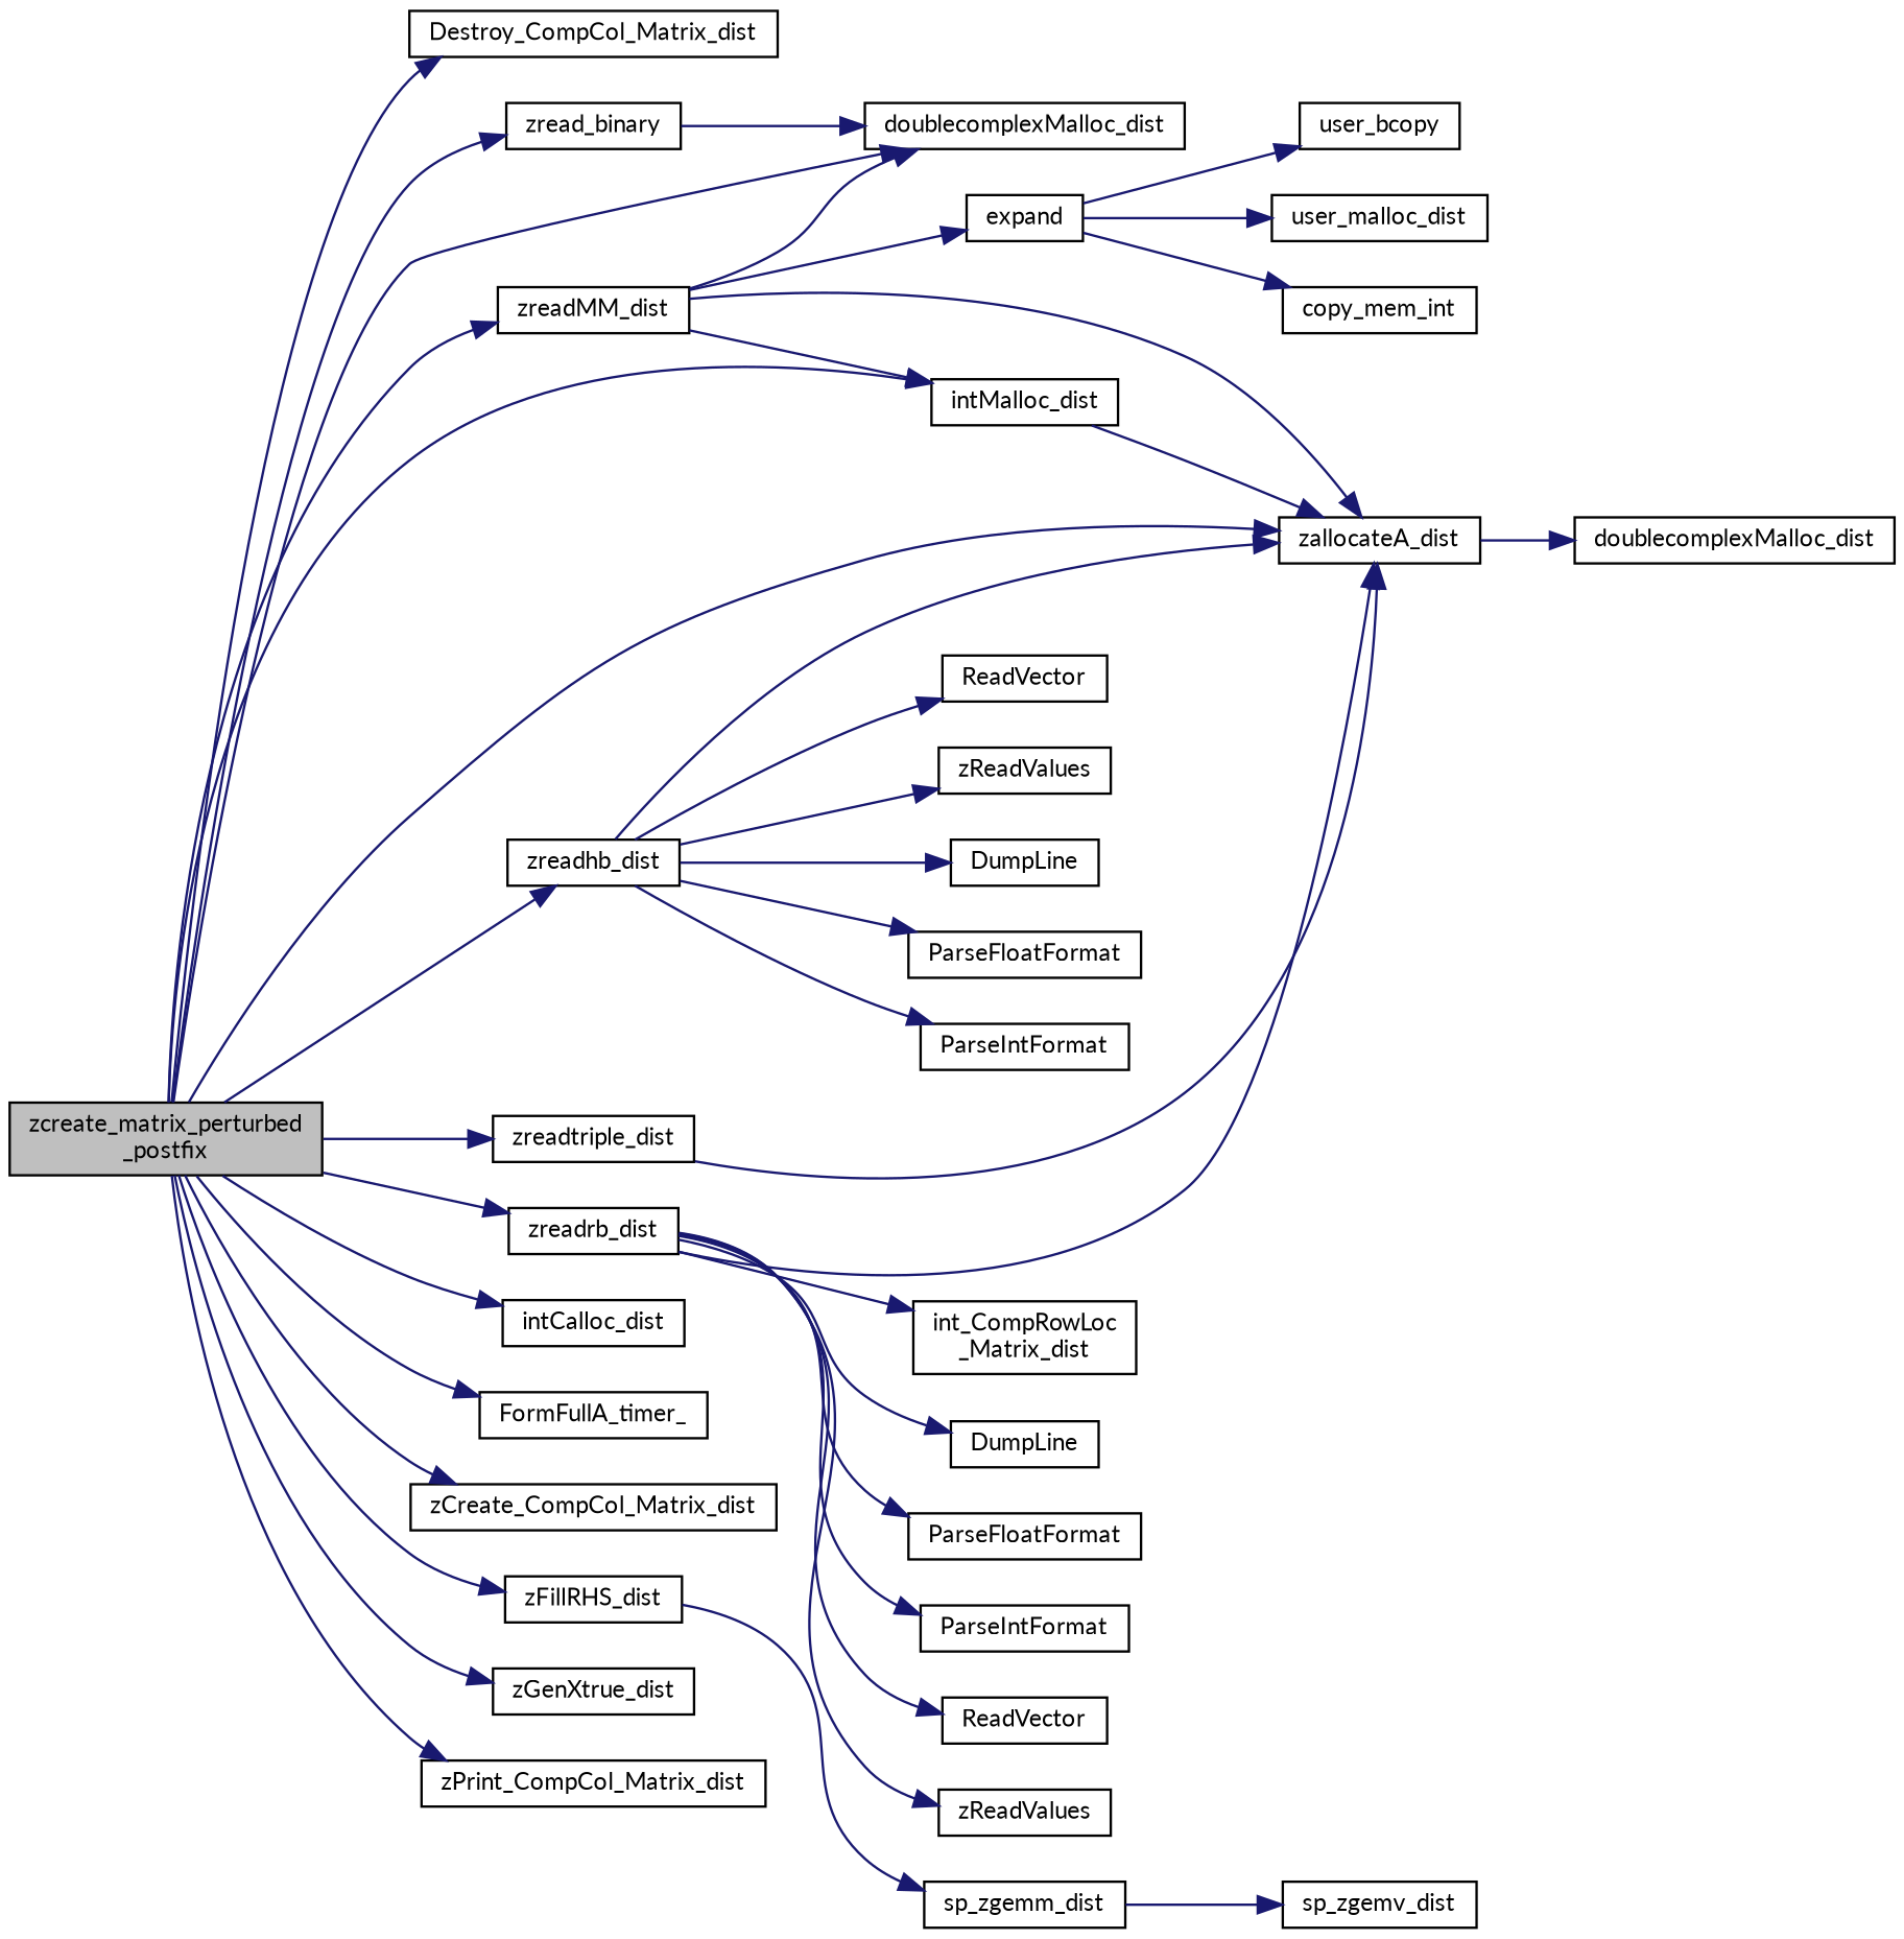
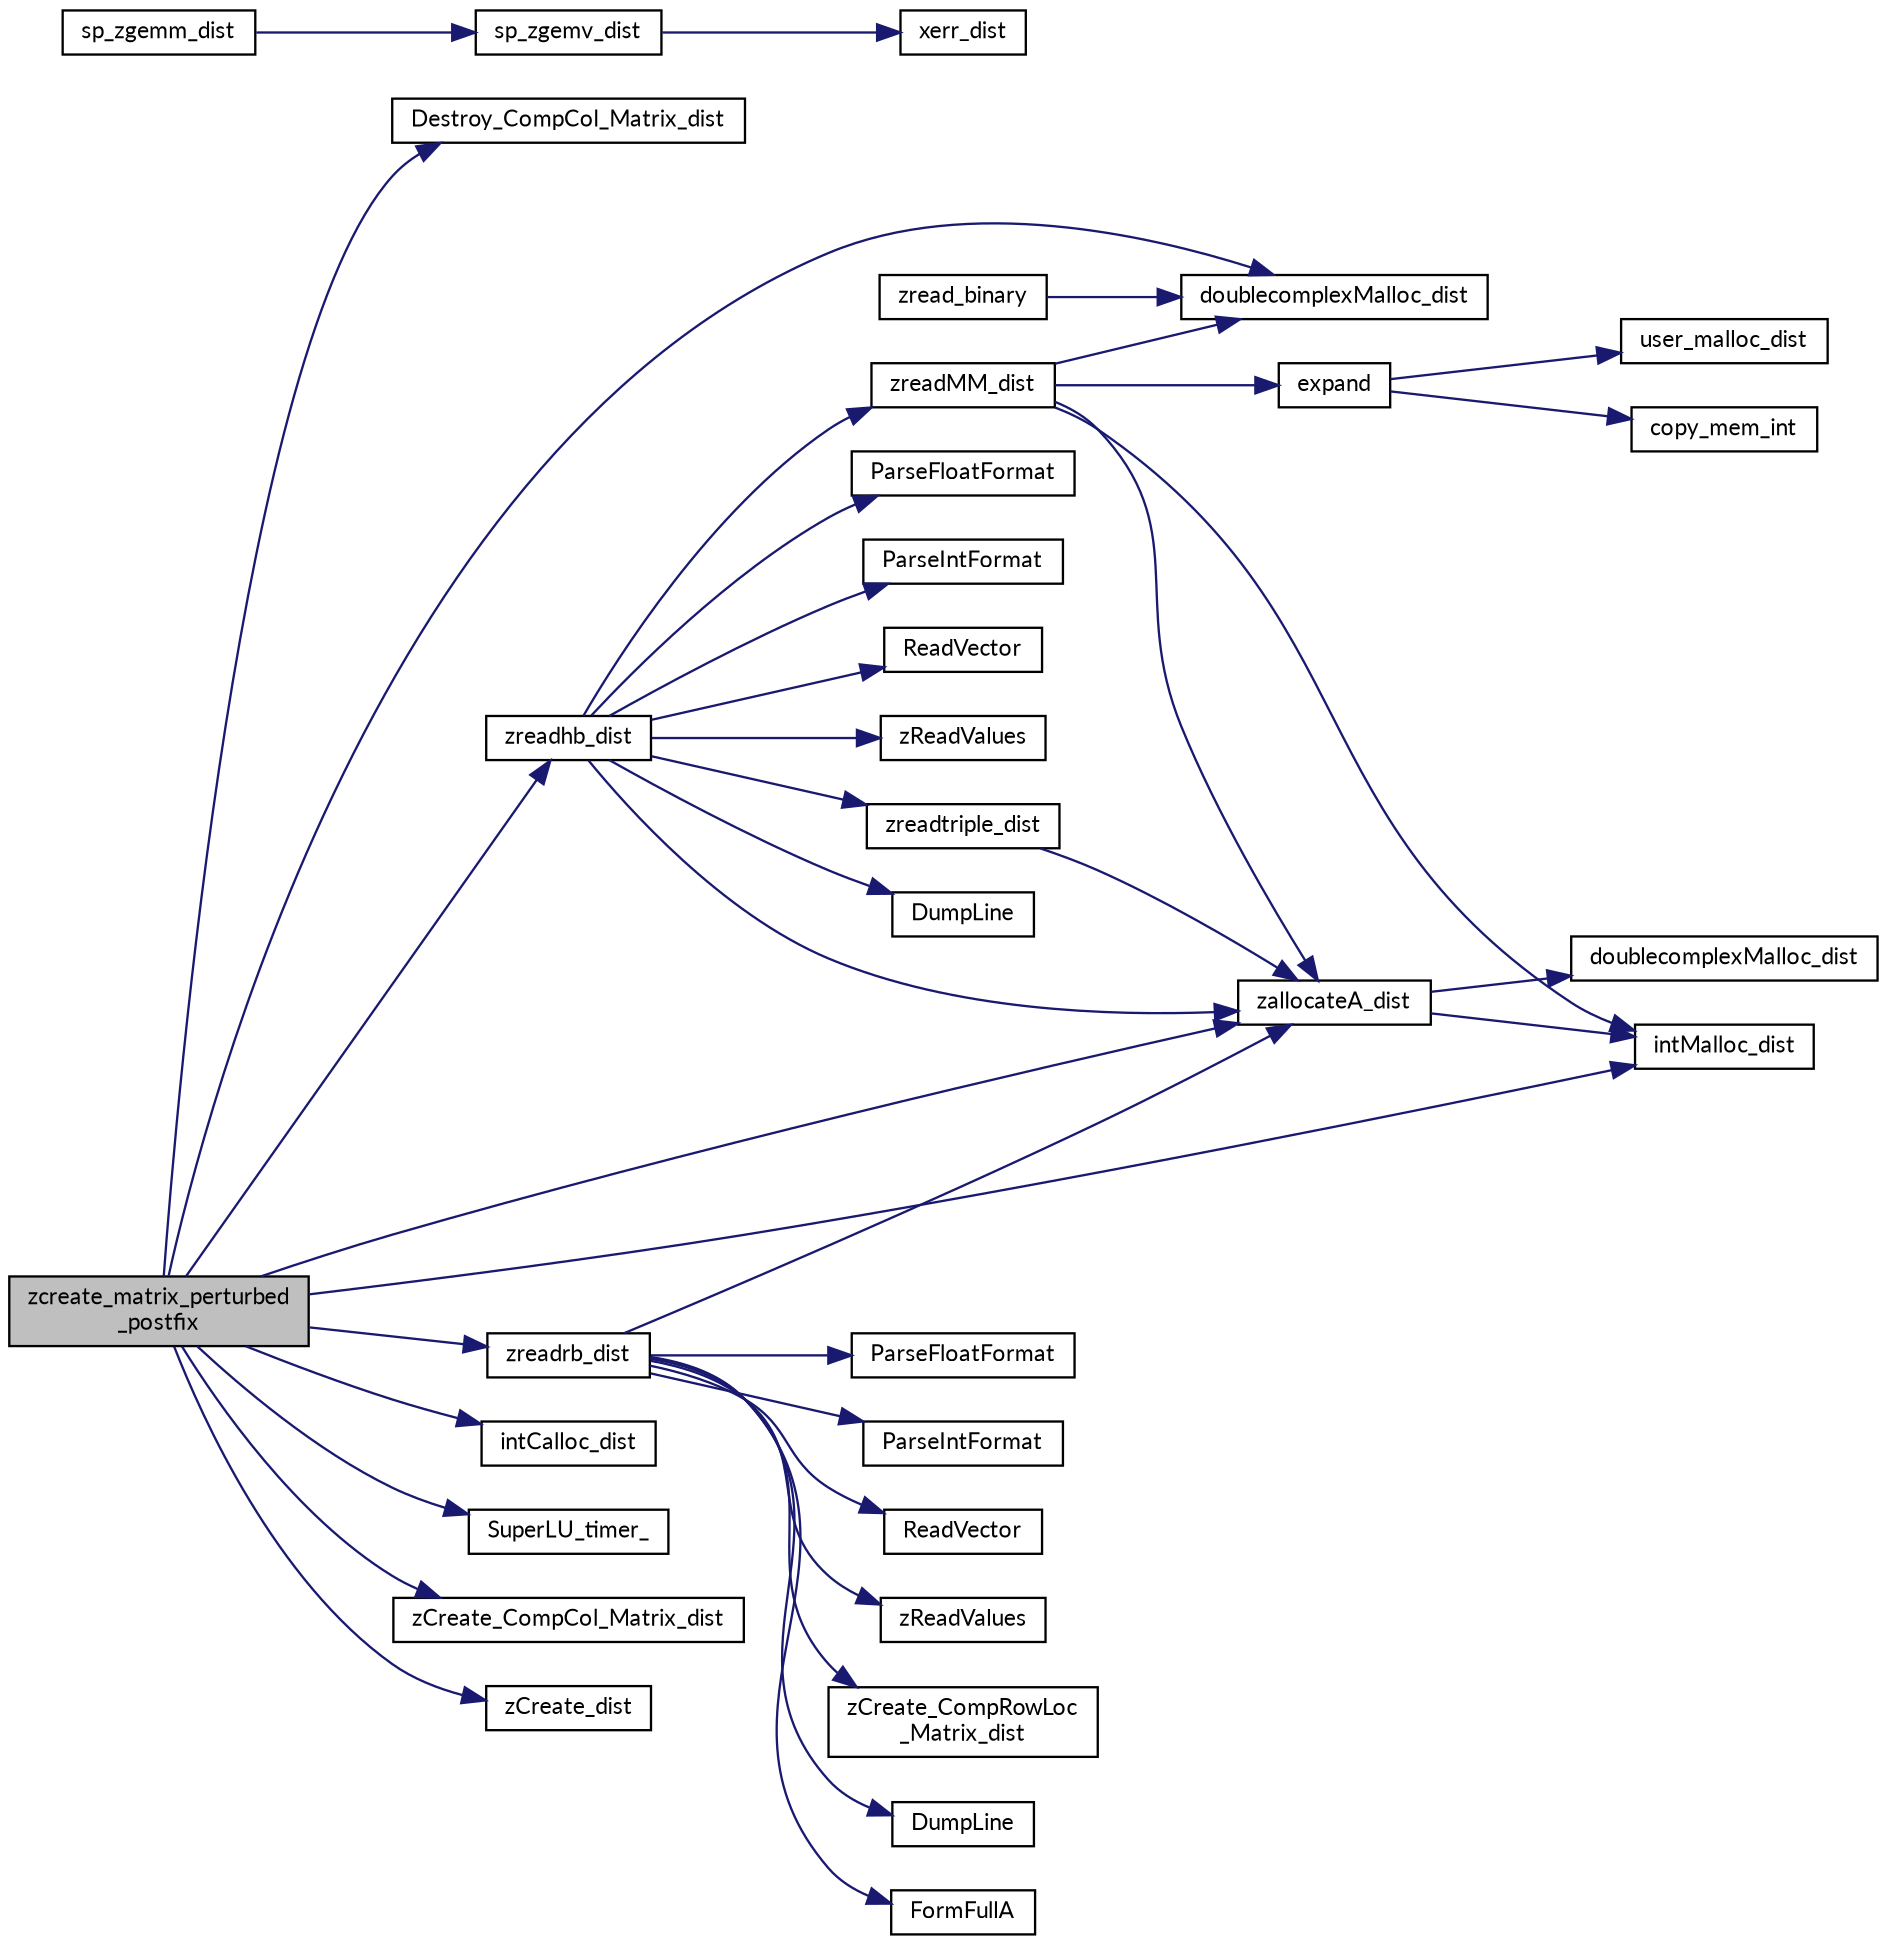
  digraph {
    fontname=Lato
    rankdir=LR
    node [color=black fillcolor=white fontname=Lato fontsize=10 shape=record style=filled]
    edge [color=midnightblue fontname=Lato fontsize=10 labelfontname=Helvetica labelfontsize=10 style=solid]
    n1 [fillcolor=grey75 fontcolor=black height=0.2 label="zcreate_matrix_perturbed\l_postfix" width=0.4]
    n2 [height=0.2 label=Destroy_CompCol_Matrix_dist width=0.4]
    n3 [height=0.2 label=doublecomplexMalloc_dist width=0.4]
    n4 [height=0.2 label=intCalloc_dist width=0.4]
    n5 [height=0.2 label=intMalloc_dist width=0.4]
-   n6 [height=0.2 label=FormFullA_timer_ width=0.4]
+   n6 [height=0.2 label=SuperLU_timer_ width=0.4]
    n7 [height=0.2 label=zallocateA_dist width=0.4]
    n8 [height=0.2 label=zCreate_CompCol_Matrix_dist width=0.4]
-   n9 [height=0.2 label=zFillRHS_dist width=0.4]
-   n10 [height=0.2 label=zGenXtrue_dist width=0.4]
-   n11 [height=0.2 label=zPrint_CompCol_Matrix_dist width=0.4]
+   n10 [height=0.2 label=zCreate_dist width=0.4]
    n12 [height=0.2 label=zread_binary width=0.4]
    n13 [height=0.2 label=zreadhb_dist width=0.4]
    n14 [height=0.2 label=zreadMM_dist width=0.4]
    n15 [height=0.2 label=zreadrb_dist width=0.4]
    n16 [height=0.2 label=zreadtriple_dist width=0.4]
    n17 [height=0.2 label=doublecomplexMalloc_dist width=0.4]
-   n18 [height=0.2 label="int_CompRowLoc\l_Matrix_dist" width=0.4]
+   n18 [height=0.2 label="zCreate_CompRowLoc\l_Matrix_dist" width=0.4]
    n19 [height=0.2 label=sp_zgemm_dist width=0.4]
    n20 [height=0.2 label=DumpLine width=0.4]
    n21 [height=0.2 label=ParseFloatFormat width=0.4]
    n22 [height=0.2 label=ParseIntFormat width=0.4]
    n23 [height=0.2 label=ReadVector width=0.4]
    n24 [height=0.2 label=zReadValues width=0.4]
    n25 [height=0.2 label=expand width=0.4]
    n26 [height=0.2 label=DumpLine width=0.4]
+   n27 [height=0.2 label=FormFullA width=0.4]
    n28 [height=0.2 label=ParseFloatFormat width=0.4]
    n29 [height=0.2 label=ParseIntFormat width=0.4]
    n30 [height=0.2 label=ReadVector width=0.4]
    n31 [height=0.2 label=zReadValues width=0.4]
    n32 [height=0.2 label=sp_zgemv_dist width=0.4]
+   n33 [height=0.2 label=xerr_dist width=0.4]
    n34 [height=0.2 label=copy_mem_int width=0.4]
-   n35 [height=0.2 label=user_bcopy width=0.4]
    n36 [height=0.2 label=user_malloc_dist width=0.4]
    n1 -> n2
    n1 -> n3
    n1 -> n4
    n1 -> n5
    n1 -> n6
    n1 -> n7
    n1 -> n8
-   n1 -> n9
    n1 -> n10
-   n1 -> n11
-   n1 -> n12
    n1 -> n13
-   n1 -> n14
+   n13 -> n14
    n1 -> n15
-   n1 -> n16
-   n5 -> n7
+   n13 -> n16
+   n7 -> n5
    n7 -> n17
-   n9 -> n19
    n12 -> n3
    n13 -> n7
    n13 -> n20
    n13 -> n21
    n13 -> n22
    n13 -> n23
    n13 -> n24
    n14 -> n3
    n14 -> n5
    n14 -> n7
    n14 -> n25
    n15 -> n7
    n15 -> n18
    n15 -> n26
+   n15 -> n27
    n15 -> n28
    n15 -> n29
    n15 -> n30
    n15 -> n31
    n16 -> n7
    n19 -> n32
    n25 -> n34
-   n25 -> n35
    n25 -> n36
+   n32 -> n33
  }
